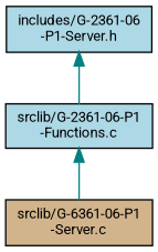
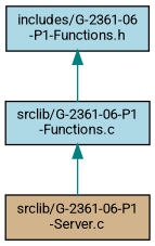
  digraph {
    fontname=Roboto
    node [color=black fillcolor=lightblue fontname=Roboto fontsize=10 shape=record style=filled]
    edge [color=teal dir=back fontname=Roboto fontsize=10 labelfontname=Helvetica labelfontsize=10 style=solid]
-   n1 [fontcolor=black height=0.2 label="includes/G-2361-06\l-P1-Server.h" width=0.4]
+   n1 [fontcolor=black height=0.2 label="includes/G-2361-06\l-P1-Functions.h" width=0.4]
    n2 [height=0.2 label="srclib/G-2361-06-P1\l-Functions.c" width=0.4]
-   n3 [fillcolor=tan height=0.2 label="srclib/G-6361-06-P1\l-Server.c" width=0.4]
+   n3 [fillcolor=tan height=0.2 label="srclib/G-2361-06-P1\l-Server.c" width=0.4]
    n1 -> n2
    n2 -> n3
  }
